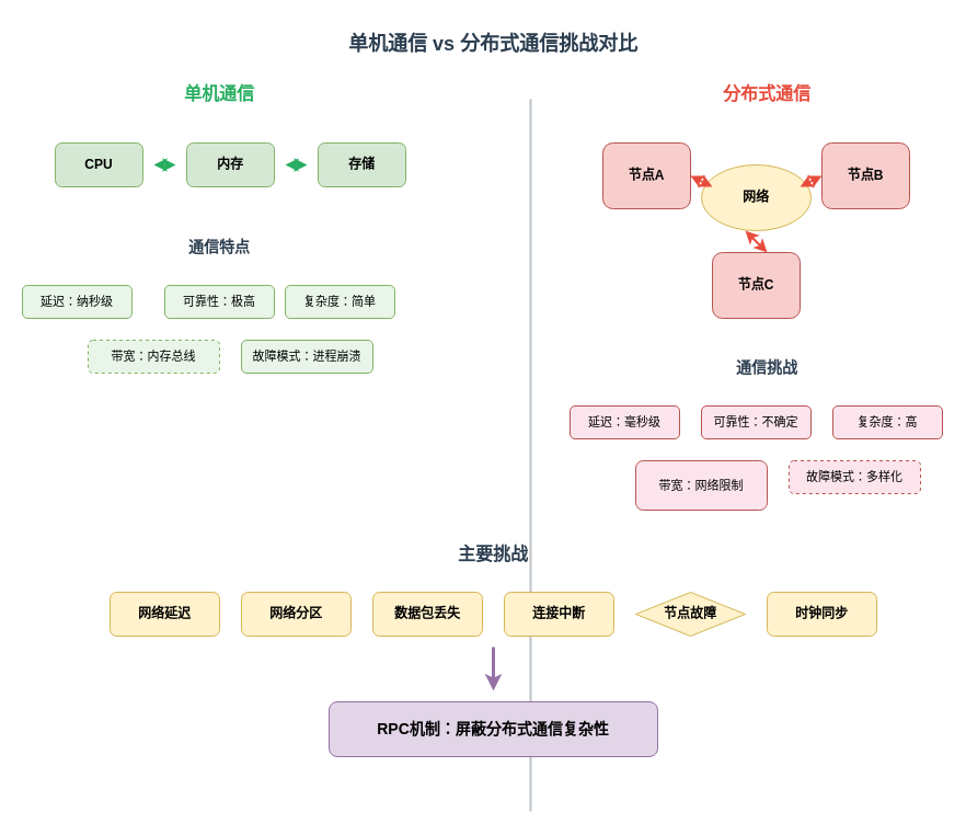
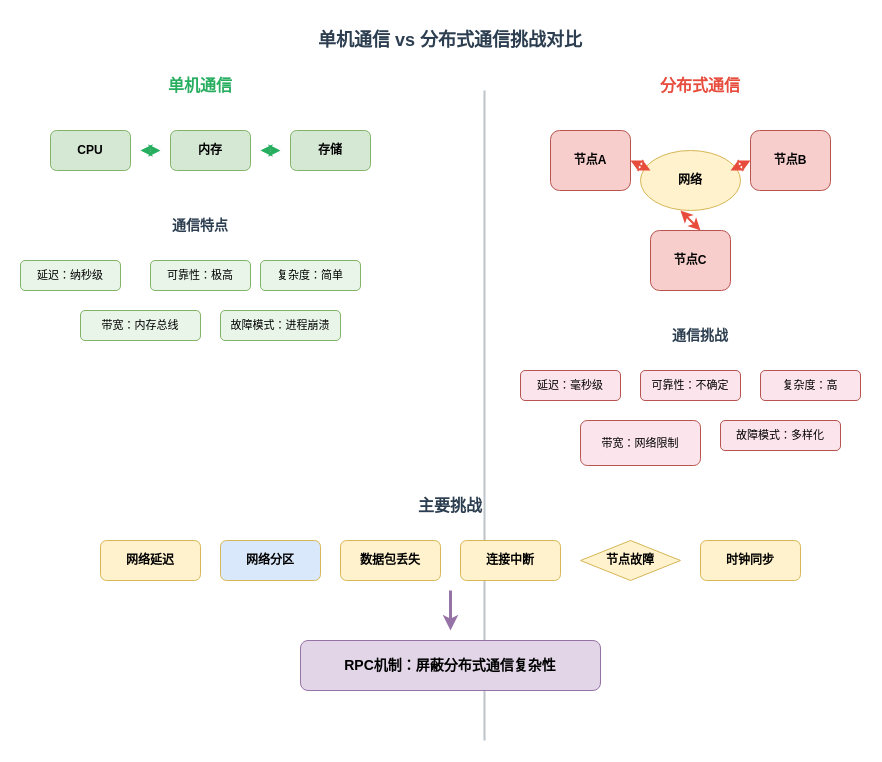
  <mxCell id="0" />
  <mxCell id="1" parent="0" />
  <mxCell id="2" value="单机通信 vs 分布式通信挑战对比" style="text;html=1;strokeColor=none;fillColor=none;align=center;verticalAlign=middle;whiteSpace=wrap;rounded=0;fontSize=18;fontStyle=1;fontColor=#2c3e50;" vertex="1" parent="1"><mxGeometry x="250" y="20" width="400" height="40" as="geometry" /></mxCell>
  <mxCell id="3" value="" style="endArrow=none;html=1;rounded=0;strokeWidth=2;strokeColor=#bdc3c7;" edge="1" parent="1"><mxGeometry width="50" height="50" relative="1" as="geometry"><mxPoint x="484" y="90" as="sourcePoint" /><mxPoint x="484" y="740" as="targetPoint" /></mxGeometry></mxCell>
  <mxCell id="4" value="单机通信" style="text;html=1;strokeColor=none;fillColor=none;align=center;verticalAlign=middle;whiteSpace=wrap;rounded=0;fontSize=16;fontStyle=1;fontColor=#27ae60;" vertex="1" parent="1"><mxGeometry x="100" y="70" width="200" height="30" as="geometry" /></mxCell>
  <mxCell id="5" value="CPU" style="rounded=1;whiteSpace=wrap;html=1;fillColor=#d5e8d4;strokeColor=#82b366;fontSize=12;fontStyle=1;" vertex="1" parent="1"><mxGeometry x="50" y="130" width="80" height="40" as="geometry" /></mxCell>
  <mxCell id="6" value="内存" style="rounded=1;whiteSpace=wrap;html=1;fillColor=#d5e8d4;strokeColor=#82b366;fontSize=12;fontStyle=1;" vertex="1" parent="1"><mxGeometry x="170" y="130" width="80" height="40" as="geometry" /></mxCell>
  <mxCell id="7" value="存储" style="rounded=1;whiteSpace=wrap;html=1;fillColor=#d5e8d4;strokeColor=#82b366;fontSize=12;fontStyle=1;" vertex="1" parent="1"><mxGeometry x="290" y="130" width="80" height="40" as="geometry" /></mxCell>
  <mxCell id="8" value="" style="endArrow=classic;startArrow=classic;html=1;rounded=0;strokeWidth=2;strokeColor=#27ae60;" edge="1" parent="1"><mxGeometry width="50" height="50" relative="1" as="geometry"><mxPoint x="140" y="150" as="sourcePoint" /><mxPoint x="160" y="150" as="targetPoint" /></mxGeometry></mxCell>
  <mxCell id="9" value="" style="endArrow=classic;startArrow=classic;html=1;rounded=0;strokeWidth=2;strokeColor=#27ae60;" edge="1" parent="1"><mxGeometry width="50" height="50" relative="1" as="geometry"><mxPoint x="260" y="150" as="sourcePoint" /><mxPoint x="280" y="150" as="targetPoint" /></mxGeometry></mxCell>
  <mxCell id="10" value="通信特点" style="text;html=1;strokeColor=none;fillColor=none;align=center;verticalAlign=middle;whiteSpace=wrap;rounded=0;fontSize=14;fontStyle=1;fontColor=#2c3e50;" vertex="1" parent="1"><mxGeometry x="150" y="210" width="100" height="30" as="geometry" /></mxCell>
  <mxCell id="11" value="延迟：纳秒级" style="rounded=1;whiteSpace=wrap;html=1;fillColor=#e8f5e8;strokeColor=#82b366;fontSize=11;" vertex="1" parent="1"><mxGeometry x="20" y="260" width="100" height="30" as="geometry" /></mxCell>
  <mxCell id="12" value="可靠性：极高" style="rounded=1;whiteSpace=wrap;html=1;fillColor=#e8f5e8;strokeColor=#82b366;fontSize=11;" vertex="1" parent="1"><mxGeometry x="150" y="260" width="100" height="30" as="geometry" /></mxCell>
  <mxCell id="13" value="复杂度：简单" style="rounded=1;whiteSpace=wrap;html=1;fillColor=#e8f5e8;strokeColor=#82b366;fontSize=11;" vertex="1" parent="1"><mxGeometry x="260" y="260" width="100" height="30" as="geometry" /></mxCell>
- <mxCell id="14" value="带宽：内存总线" style="rounded=1;whiteSpace=wrap;html=1;fillColor=#e8f5e8;strokeColor=#82b366;fontSize=11;dashed=1;" vertex="1" parent="1"><mxGeometry x="80" y="310" width="120" height="30" as="geometry" /></mxCell>
+ <mxCell id="14" value="带宽：内存总线" style="rounded=1;whiteSpace=wrap;html=1;fillColor=#e8f5e8;strokeColor=#82b366;fontSize=11;" vertex="1" parent="1"><mxGeometry x="80" y="310" width="120" height="30" as="geometry" /></mxCell>
  <mxCell id="15" value="故障模式：进程崩溃" style="rounded=1;whiteSpace=wrap;html=1;fillColor=#e8f5e8;strokeColor=#82b366;fontSize=11;" vertex="1" parent="1"><mxGeometry x="220" y="310" width="120" height="30" as="geometry" /></mxCell>
  <mxCell id="16" value="分布式通信" style="text;html=1;strokeColor=none;fillColor=none;align=center;verticalAlign=middle;whiteSpace=wrap;rounded=0;fontSize=16;fontStyle=1;fontColor=#e74c3c;" vertex="1" parent="1"><mxGeometry x="600" y="70" width="200" height="30" as="geometry" /></mxCell>
  <mxCell id="17" value="节点A" style="rounded=1;whiteSpace=wrap;html=1;fillColor=#f8cecc;strokeColor=#b85450;fontSize=12;fontStyle=1;" vertex="1" parent="1"><mxGeometry x="550" y="130" width="80" height="60" as="geometry" /></mxCell>
  <mxCell id="18" value="节点B" style="rounded=1;whiteSpace=wrap;html=1;fillColor=#f8cecc;strokeColor=#b85450;fontSize=12;fontStyle=1;" vertex="1" parent="1"><mxGeometry x="750" y="130" width="80" height="60" as="geometry" /></mxCell>
  <mxCell id="19" value="节点C" style="rounded=1;whiteSpace=wrap;html=1;fillColor=#f8cecc;strokeColor=#b85450;fontSize=12;fontStyle=1;" vertex="1" parent="1"><mxGeometry x="650" y="230" width="80" height="60" as="geometry" /></mxCell>
  <mxCell id="20" value="网络" style="ellipse;whiteSpace=wrap;html=1;fillColor=#fff2cc;strokeColor=#d6b656;fontSize=12;fontStyle=1;" vertex="1" parent="1"><mxGeometry x="640" y="150" width="100" height="60" as="geometry" /></mxCell>
  <mxCell id="21" value="" style="endArrow=classic;startArrow=classic;html=1;rounded=0;strokeWidth=2;strokeColor=#e74c3c;curved=1;" edge="1" parent="1"><mxGeometry width="50" height="50" relative="1" as="geometry"><mxPoint x="630" y="160" as="sourcePoint" /><mxPoint x="650" y="170" as="targetPoint" /></mxGeometry></mxCell>
  <mxCell id="22" value="" style="endArrow=classic;startArrow=classic;html=1;rounded=0;strokeWidth=2;strokeColor=#e74c3c;curved=1;" edge="1" parent="1"><mxGeometry width="50" height="50" relative="1" as="geometry"><mxPoint x="730" y="170" as="sourcePoint" /><mxPoint x="750" y="160" as="targetPoint" /></mxGeometry></mxCell>
  <mxCell id="23" value="" style="endArrow=classic;startArrow=classic;html=1;rounded=0;strokeWidth=2;strokeColor=#e74c3c;curved=1;" edge="1" parent="1"><mxGeometry width="50" height="50" relative="1" as="geometry"><mxPoint x="680" y="210" as="sourcePoint" /><mxPoint x="700" y="230" as="targetPoint" /></mxGeometry></mxCell>
  <mxCell id="24" value="通信挑战" style="text;html=1;strokeColor=none;fillColor=none;align=center;verticalAlign=middle;whiteSpace=wrap;rounded=0;fontSize=14;fontStyle=1;fontColor=#2c3e50;" vertex="1" parent="1"><mxGeometry x="650" y="320" width="100" height="30" as="geometry" /></mxCell>
  <mxCell id="25" value="延迟：毫秒级" style="rounded=1;whiteSpace=wrap;html=1;fillColor=#fce4ec;strokeColor=#b85450;fontSize=11;" vertex="1" parent="1"><mxGeometry x="520" y="370" width="100" height="30" as="geometry" /></mxCell>
  <mxCell id="26" value="可靠性：不确定" style="rounded=1;whiteSpace=wrap;html=1;fillColor=#fce4ec;strokeColor=#b85450;fontSize=11;" vertex="1" parent="1"><mxGeometry x="640" y="370" width="100" height="30" as="geometry" /></mxCell>
  <mxCell id="27" value="复杂度：高" style="rounded=1;whiteSpace=wrap;html=1;fillColor=#fce4ec;strokeColor=#b85450;fontSize=11;" vertex="1" parent="1"><mxGeometry x="760" y="370" width="100" height="30" as="geometry" /></mxCell>
  <mxCell id="28" value="带宽：网络限制" style="rounded=1;whiteSpace=wrap;html=1;fillColor=#fce4ec;strokeColor=#b85450;fontSize=11;" vertex="1" parent="1"><mxGeometry x="580" y="420" width="120" height="45" as="geometry" /></mxCell>
- <mxCell id="29" value="故障模式：多样化" style="rounded=1;whiteSpace=wrap;html=1;fillColor=#fce4ec;strokeColor=#b85450;fontSize=11;dashed=1;" vertex="1" parent="1"><mxGeometry x="720" y="420" width="120" height="30" as="geometry" /></mxCell>
+ <mxCell id="29" value="故障模式：多样化" style="rounded=1;whiteSpace=wrap;html=1;fillColor=#fce4ec;strokeColor=#b85450;fontSize=11;" vertex="1" parent="1"><mxGeometry x="720" y="420" width="120" height="30" as="geometry" /></mxCell>
  <mxCell id="30" value="主要挑战" style="text;html=1;strokeColor=none;fillColor=none;align=center;verticalAlign=middle;whiteSpace=wrap;rounded=0;fontSize=16;fontStyle=1;fontColor=#2c3e50;" vertex="1" parent="1"><mxGeometry x="350" y="490" width="200" height="30" as="geometry" /></mxCell>
  <mxCell id="31" value="网络延迟" style="rounded=1;whiteSpace=wrap;html=1;fillColor=#fff2cc;strokeColor=#d6b656;fontSize=12;fontStyle=1;" vertex="1" parent="1"><mxGeometry x="100" y="540" width="100" height="40" as="geometry" /></mxCell>
- <mxCell id="32" value="网络分区" style="rounded=1;whiteSpace=wrap;html=1;fillColor=#fff2cc;strokeColor=#d6b656;fontSize=12;fontStyle=1;" vertex="1" parent="1"><mxGeometry x="220" y="540" width="100" height="40" as="geometry" /></mxCell>
+ <mxCell id="32" value="网络分区" style="rounded=1;whiteSpace=wrap;html=1;fillColor=#dae8fc;strokeColor=#d6b656;fontSize=12;fontStyle=1;" vertex="1" parent="1"><mxGeometry x="220" y="540" width="100" height="40" as="geometry" /></mxCell>
  <mxCell id="33" value="数据包丢失" style="rounded=1;whiteSpace=wrap;html=1;fillColor=#fff2cc;strokeColor=#d6b656;fontSize=12;fontStyle=1;" vertex="1" parent="1"><mxGeometry x="340" y="540" width="100" height="40" as="geometry" /></mxCell>
  <mxCell id="34" value="连接中断" style="rounded=1;whiteSpace=wrap;html=1;fillColor=#fff2cc;strokeColor=#d6b656;fontSize=12;fontStyle=1;" vertex="1" parent="1"><mxGeometry x="460" y="540" width="100" height="40" as="geometry" /></mxCell>
  <mxCell id="35" value="节点故障" style="rhombus;whiteSpace=wrap;html=1;fillColor=#fff2cc;strokeColor=#d6b656;fontSize=12;fontStyle=1;" vertex="1" parent="1"><mxGeometry x="580" y="540" width="100" height="40" as="geometry" /></mxCell>
  <mxCell id="36" value="时钟同步" style="rounded=1;whiteSpace=wrap;html=1;fillColor=#fff2cc;strokeColor=#d6b656;fontSize=12;fontStyle=1;" vertex="1" parent="1"><mxGeometry x="700" y="540" width="100" height="40" as="geometry" /></mxCell>
  <mxCell id="37" value="RPC机制：屏蔽分布式通信复杂性" style="rounded=1;whiteSpace=wrap;html=1;fillColor=#e1d5e7;strokeColor=#9673a6;fontSize=14;fontStyle=1;" vertex="1" parent="1"><mxGeometry x="300" y="640" width="300" height="50" as="geometry" /></mxCell>
  <mxCell id="38" value="" style="endArrow=classic;html=1;rounded=0;strokeWidth=3;strokeColor=#9673a6;" edge="1" parent="1"><mxGeometry width="50" height="50" relative="1" as="geometry"><mxPoint x="450" y="590" as="sourcePoint" /><mxPoint x="450" y="630" as="targetPoint" /></mxGeometry></mxCell>
